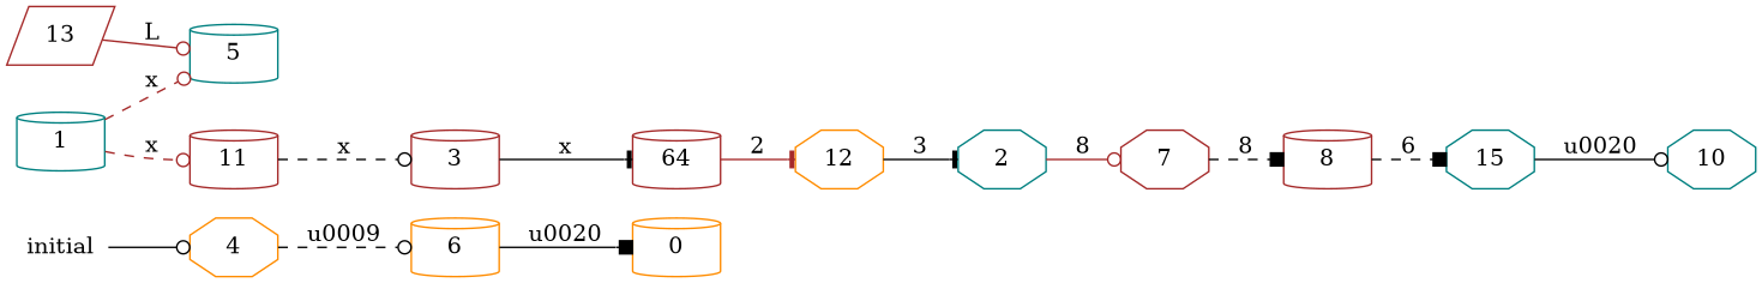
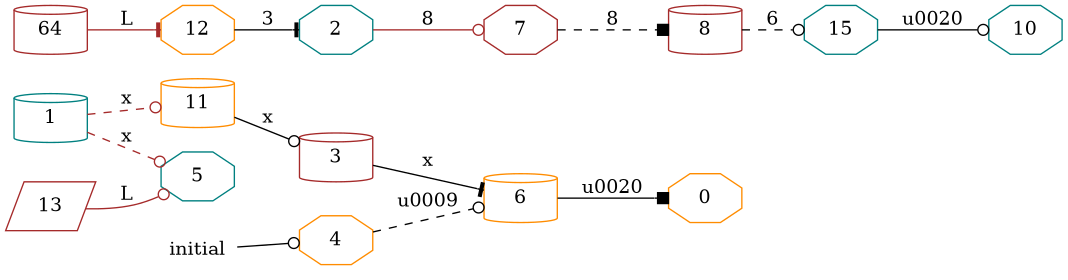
  digraph {
    rankdir=LR
    node [color=brown shape=octagon]
    edge [arrowhead=odot color=black style=solid]
-   0 [color=darkorange shape=cylinder]
+   0 [color=darkorange]
    13 [shape=parallelogram]
-   5 [color=teal shape=cylinder]
+   5 [color=teal]
    1 [color=teal shape=cylinder]
-   11 [shape=cylinder]
+   11 [color=darkorange shape=cylinder]
    3 [shape=cylinder]
    n7 [label=64 shape=cylinder]
    2 [color=teal]
    7
    8 [shape=cylinder]
    15 [color=teal]
    12 [color=darkorange]
    4 [color=darkorange]
    6 [color=darkorange shape=cylinder]
    initial [shape=plaintext]
    10 [color=teal]
    13 -> 5 [color=brown label=L]
    1 -> 5 [color=brown label=x style=dashed]
    1 -> 11 [color=brown label=x style=dashed]
-   11 -> 3 [label=x style=dashed]
-   3 -> n7 [arrowhead=tee label=x]
-   n7 -> 12 [arrowhead=tee color=brown label=2]
+   11 -> 3 [label=x]
+   3 -> 6 [arrowhead=tee label=x]
+   n7 -> 12 [arrowhead=tee color=brown label=L]
    2 -> 7 [color=brown label=8]
    7 -> 8 [arrowhead=box label=8 style=dashed]
-   8 -> 15 [arrowhead=box label=6 style=dashed]
+   8 -> 15 [label=6 style=dashed]
    15 -> 10 [label="\u0020"]
    12 -> 2 [arrowhead=tee label=3]
    4 -> 6 [label="\u0009" style=dashed]
    6 -> 0 [arrowhead=box label="\u0020"]
    initial -> 4
  }
